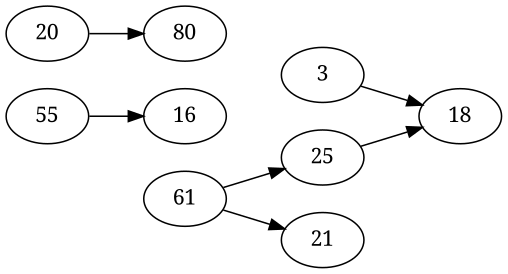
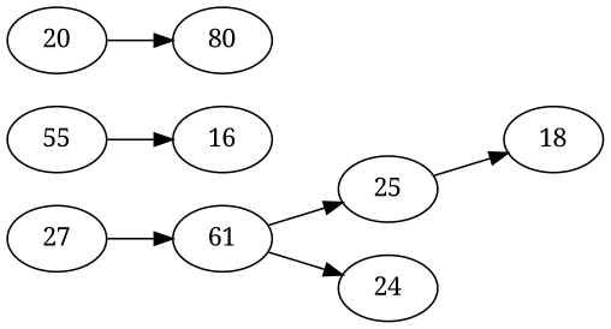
  digraph {
    fontname="Noto Serif"
    rankdir=LR
    node [fontname="Noto Serif"]
    edge [fontname="Noto Serif"]
    n1 [label=61]
    25
-   24 [label=21]
+   24
    18
+   27
    n6 [label=55]
    16
    n8 [label=80]
    20
-   3
    n1 -> 25
    n1 -> 24
    25 -> 18
+   27 -> n1
    n6 -> 16
    20 -> n8
-   3 -> 18
  }
